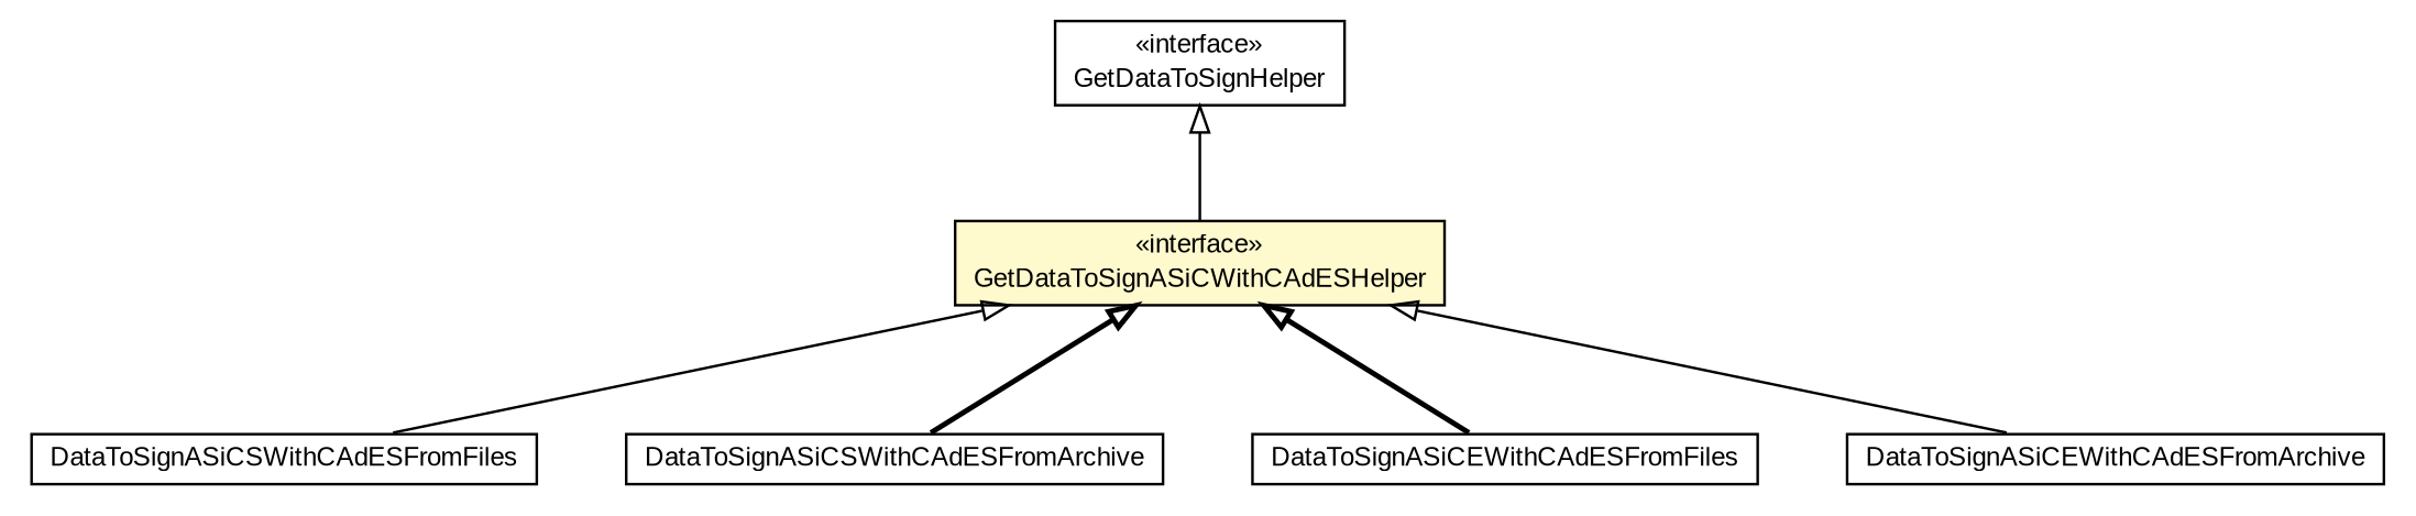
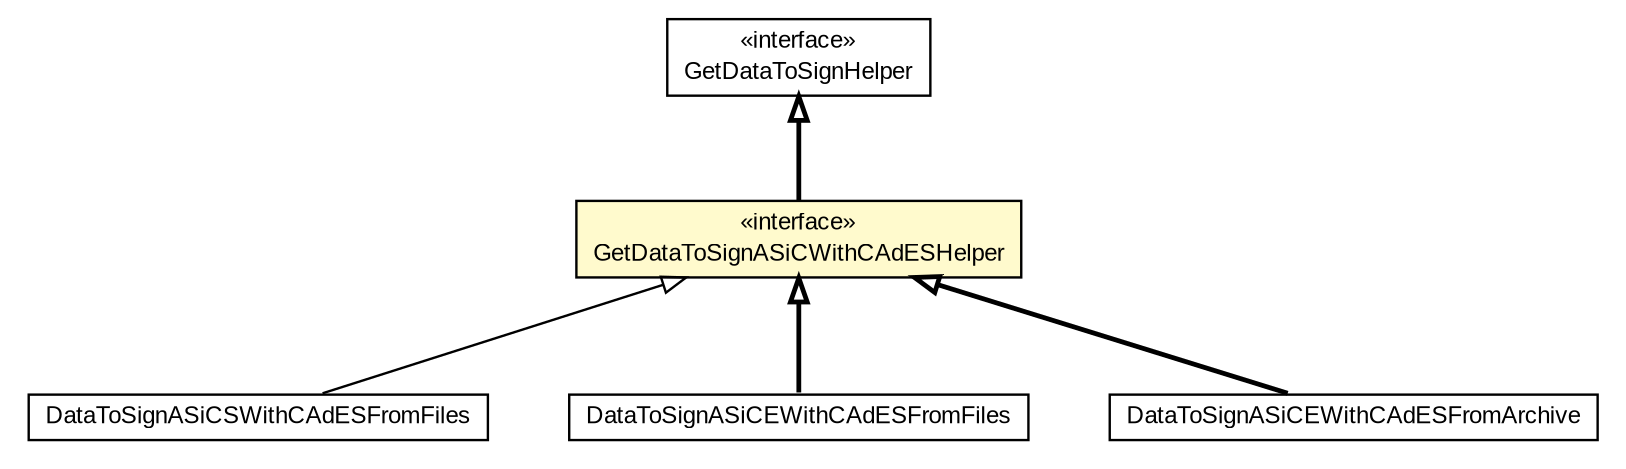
  digraph {
    nodesep=0.25
    ranksep=0.5
    node [fontcolor=black fontname=arial fontsize=10.0 shape=plaintext]
    edge [arrowtail=empty dir=back fontname=arial fontsize=10 headport=p labelfontname=arial labelfontsize=10 style=bold tailport=p]
    n1 [label=<<table title="eu.europa.esig.dss.asic.signature.GetDataToSignASiCWithCAdESHelper" border="0" cellborder="1" cellspacing="0" cellpadding="2" port="p" bgcolor="lemonChiffon" href="./GetDataToSignASiCWithCAdESHelper.html"> 		<tr><td><table border="0" cellspacing="0" cellpadding="1"> <tr><td align="center" balign="center"> &#171;interface&#187; </td></tr> <tr><td align="center" balign="center"> GetDataToSignASiCWithCAdESHelper </td></tr> 		</table></td></tr> 		</table>>]
    n2 [label=<<table title="eu.europa.esig.dss.asic.signature.asics.DataToSignASiCSWithCAdESFromFiles" border="0" cellborder="1" cellspacing="0" cellpadding="2" port="p" href="./asics/DataToSignASiCSWithCAdESFromFiles.html"> 		<tr><td><table border="0" cellspacing="0" cellpadding="1"> <tr><td align="center" balign="center"> DataToSignASiCSWithCAdESFromFiles </td></tr> 		</table></td></tr> 		</table>>]
-   n3 [label=<<table title="eu.europa.esig.dss.asic.signature.asics.DataToSignASiCSWithCAdESFromArchive" border="0" cellborder="1" cellspacing="0" cellpadding="2" port="p" href="./asics/DataToSignASiCSWithCAdESFromArchive.html"> 		<tr><td><table border="0" cellspacing="0" cellpadding="1"> <tr><td align="center" balign="center"> DataToSignASiCSWithCAdESFromArchive </td></tr> 		</table></td></tr> 		</table>>]
    n4 [label=<<table title="eu.europa.esig.dss.asic.signature.asice.DataToSignASiCEWithCAdESFromFiles" border="0" cellborder="1" cellspacing="0" cellpadding="2" port="p" href="./asice/DataToSignASiCEWithCAdESFromFiles.html"> 		<tr><td><table border="0" cellspacing="0" cellpadding="1"> <tr><td align="center" balign="center"> DataToSignASiCEWithCAdESFromFiles </td></tr> 		</table></td></tr> 		</table>>]
    n5 [label=<<table title="eu.europa.esig.dss.asic.signature.asice.DataToSignASiCEWithCAdESFromArchive" border="0" cellborder="1" cellspacing="0" cellpadding="2" port="p" href="./asice/DataToSignASiCEWithCAdESFromArchive.html"> 		<tr><td><table border="0" cellspacing="0" cellpadding="1"> <tr><td align="center" balign="center"> DataToSignASiCEWithCAdESFromArchive </td></tr> 		</table></td></tr> 		</table>>]
    n6 [label=<<table title="eu.europa.esig.dss.asic.signature.GetDataToSignHelper" border="0" cellborder="1" cellspacing="0" cellpadding="2" port="p" href="./GetDataToSignHelper.html"> 		<tr><td><table border="0" cellspacing="0" cellpadding="1"> <tr><td align="center" balign="center"> &#171;interface&#187; </td></tr> <tr><td align="center" balign="center"> GetDataToSignHelper </td></tr> 		</table></td></tr> 		</table>>]
    n1 -> n2 [style=solid]
-   n1 -> n3
    n1 -> n4
-   n1 -> n5 [style=solid]
-   n6 -> n1 [style=solid]
+   n1 -> n5
+   n6 -> n1
  }
